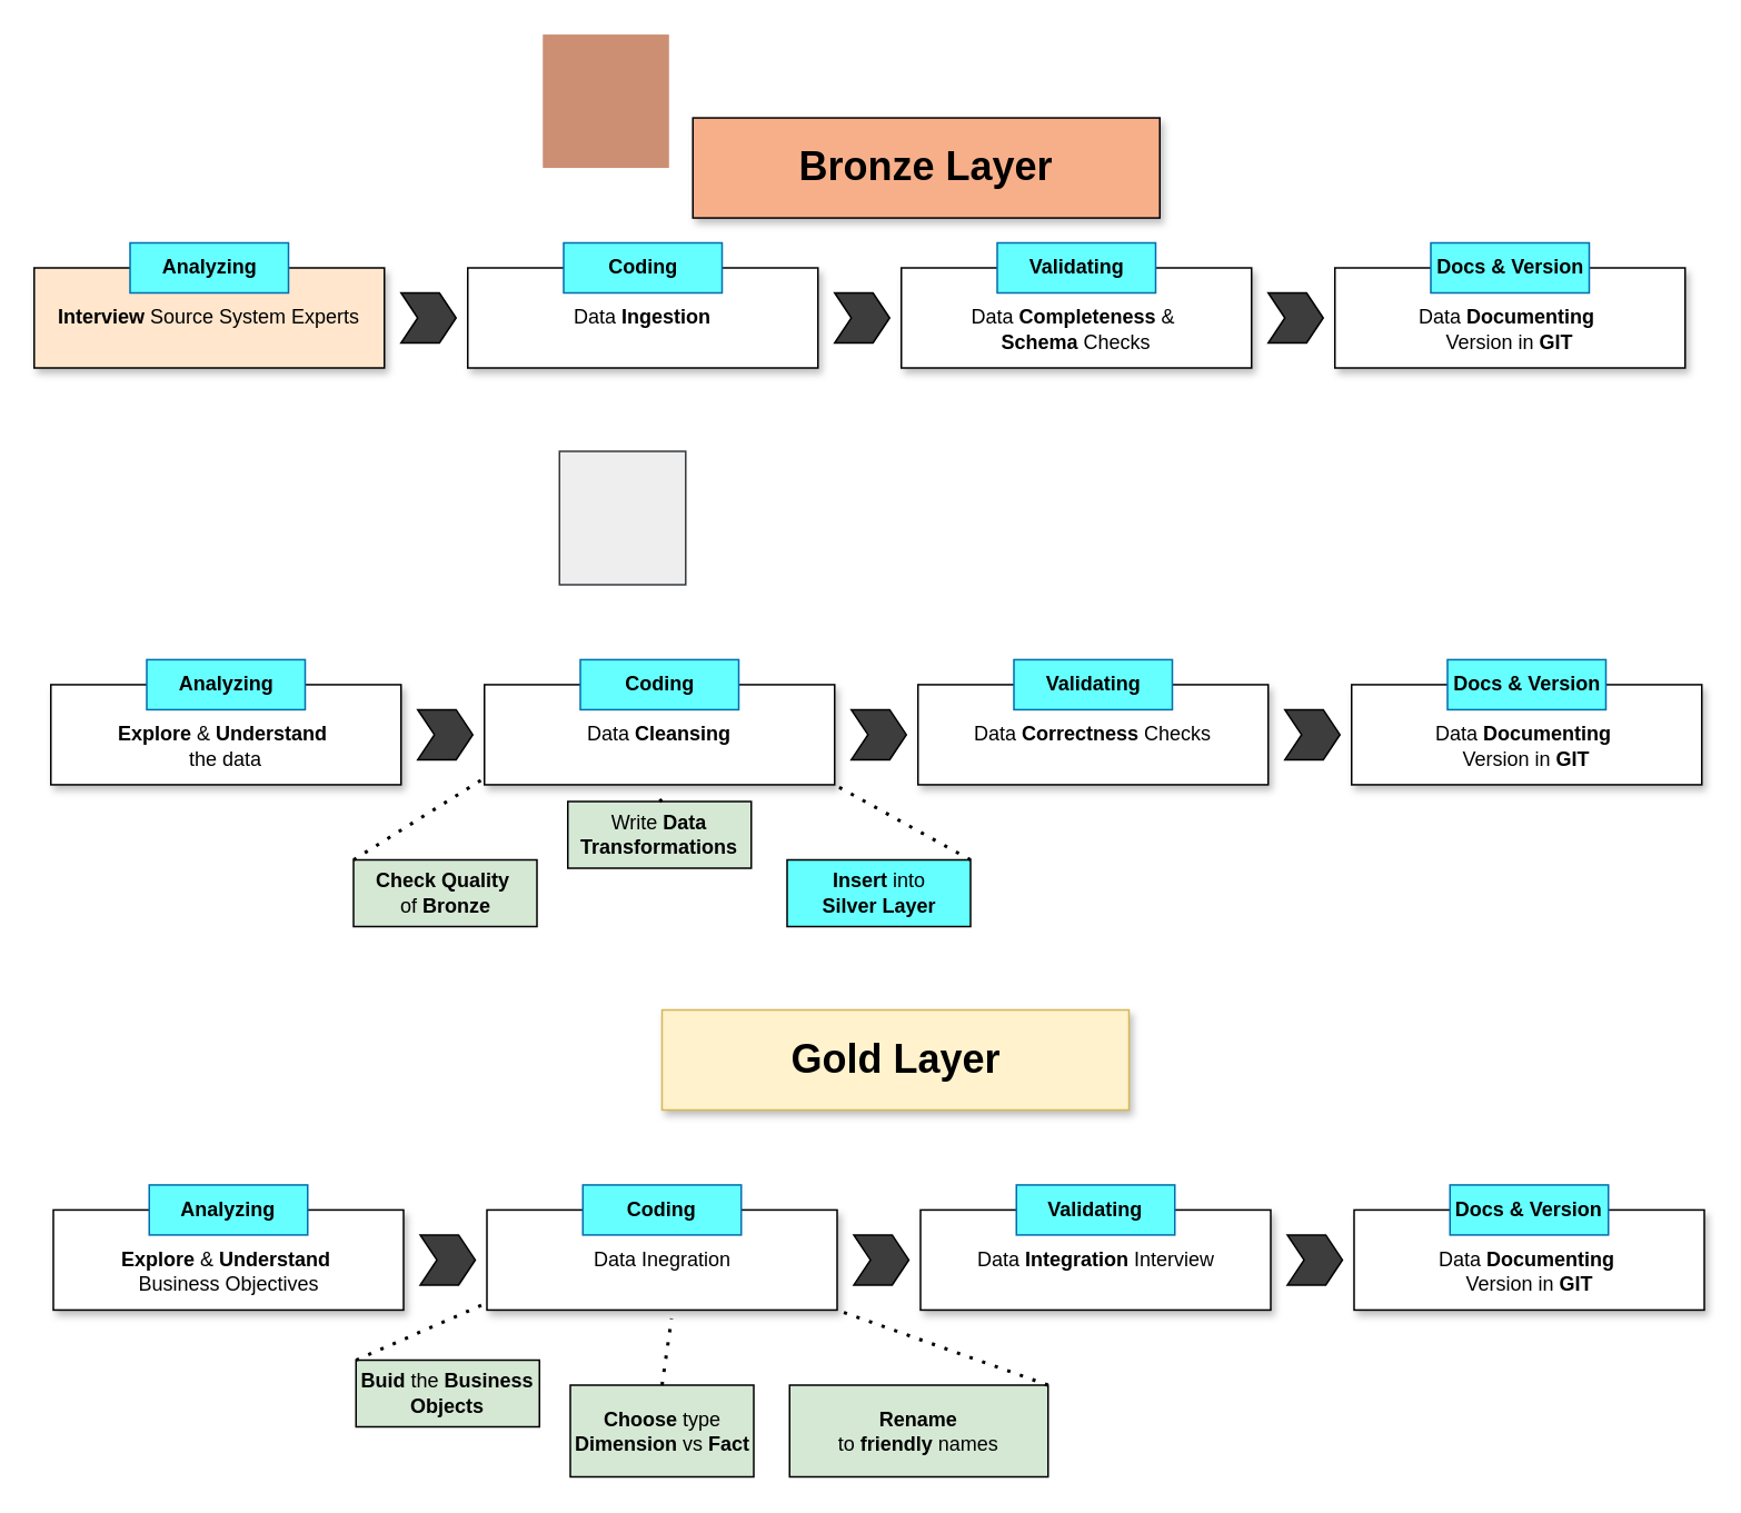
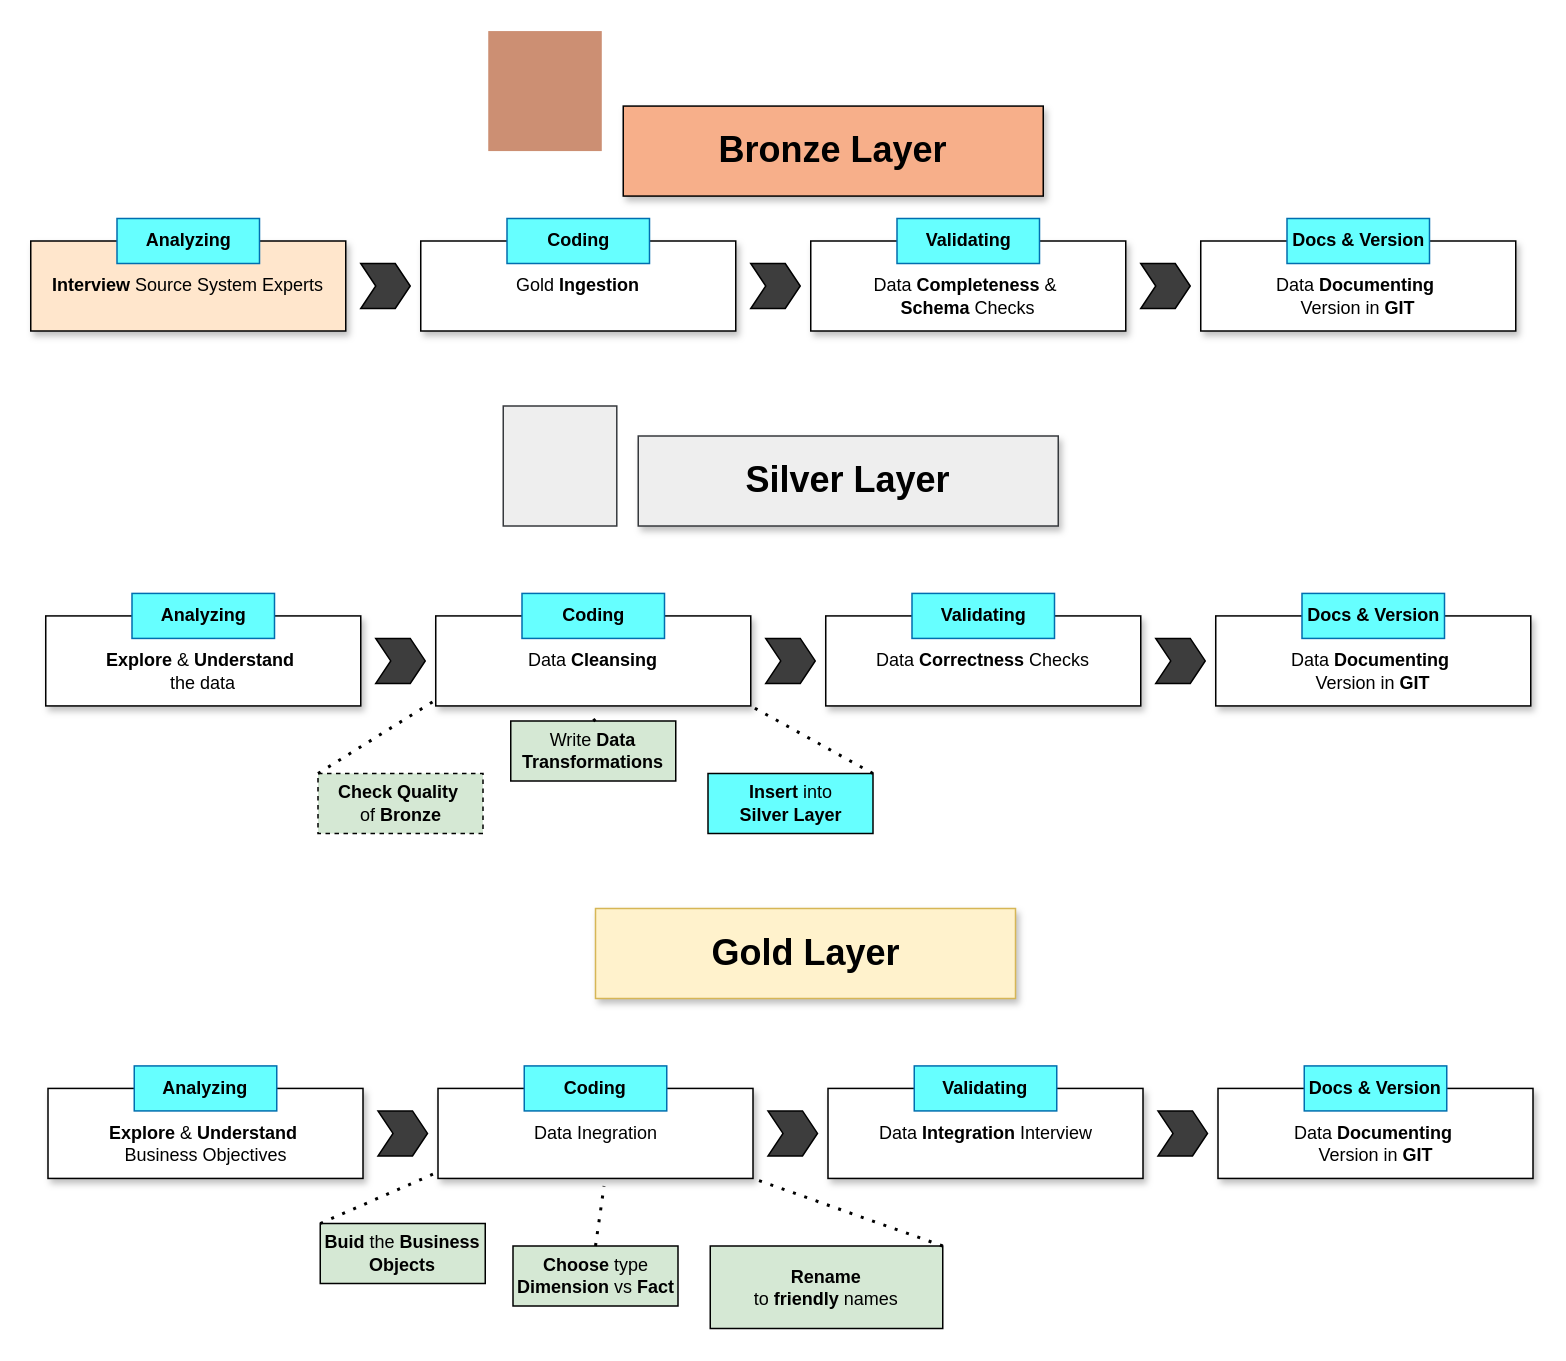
  <mxCell id="0" />
  <mxCell id="1" parent="0" />
  <mxCell id="2" value="" style="points=[];aspect=fixed;html=1;align=center;shadow=0;dashed=0;fillColor=#CC8F73;strokeColor=none;shape=mxgraph.alibaba_cloud.multi-mode_database_lindorm;" parent="1" vertex="1"><mxGeometry x="325" y="20.05" width="75.69" height="80" as="geometry" /></mxCell>
  <mxCell id="3" value="&lt;font style=&quot;font-size: 24px;&quot;&gt;&lt;b&gt;Bronze Layer&lt;/b&gt;&lt;/font&gt;" style="rounded=0;whiteSpace=wrap;html=1;fillColor=#F7AF8A;strokeColor=#000000;shadow=1;" parent="1" vertex="1"><mxGeometry x="415" y="70.05" width="280" height="60" as="geometry" /></mxCell>
  <mxCell id="4" value="&lt;b&gt;Interview &lt;/b&gt;Source System Experts" style="rounded=0;whiteSpace=wrap;html=1;shadow=1;fillColor=#ffe6cc;" parent="1" vertex="1"><mxGeometry x="20" y="160" width="210" height="60" as="geometry" /></mxCell>
  <mxCell id="5" value="&lt;font style=&quot;color: rgb(0, 0, 0);&quot;&gt;&lt;b&gt;Analyzing&lt;/b&gt;&lt;/font&gt;" style="rounded=0;whiteSpace=wrap;html=1;fillColor=#66FFFF;strokeColor=#006EAF;fontColor=#ffffff;" parent="1" vertex="1"><mxGeometry x="77.5" y="145" width="95" height="30" as="geometry" /></mxCell>
- <mxCell id="6" value="Data &lt;b&gt;Ingestion&lt;/b&gt;" style="rounded=0;whiteSpace=wrap;html=1;shadow=1;" parent="1" vertex="1"><mxGeometry x="280" y="160" width="210" height="60" as="geometry" /></mxCell>
+ <mxCell id="6" value="Gold &lt;b&gt;Ingestion&lt;/b&gt;" style="rounded=0;whiteSpace=wrap;html=1;shadow=1;" parent="1" vertex="1"><mxGeometry x="280" y="160" width="210" height="60" as="geometry" /></mxCell>
  <mxCell id="7" value="&lt;font style=&quot;color: rgb(0, 0, 0);&quot;&gt;&lt;b&gt;Coding&lt;/b&gt;&lt;/font&gt;" style="rounded=0;whiteSpace=wrap;html=1;fillColor=#66FFFF;strokeColor=#006EAF;fontColor=#ffffff;" parent="1" vertex="1"><mxGeometry x="337.5" y="145" width="95" height="30" as="geometry" /></mxCell>
  <mxCell id="8" value="&lt;div&gt;&lt;br&gt;&lt;/div&gt;Data &lt;b&gt;Completeness &lt;/b&gt;&amp;amp;&amp;nbsp;&lt;div&gt;&lt;b&gt;Schema &lt;/b&gt;Checks&lt;/div&gt;" style="rounded=0;whiteSpace=wrap;html=1;shadow=1;" parent="1" vertex="1"><mxGeometry x="540" y="160" width="210" height="60" as="geometry" /></mxCell>
  <mxCell id="9" value="&lt;b&gt;&lt;font style=&quot;color: rgb(0, 0, 0);&quot;&gt;Validating&lt;/font&gt;&lt;/b&gt;" style="rounded=0;whiteSpace=wrap;html=1;fillColor=#66FFFF;strokeColor=#006EAF;fontColor=#ffffff;" parent="1" vertex="1"><mxGeometry x="597.5" y="145" width="95" height="30" as="geometry" /></mxCell>
  <mxCell id="10" value="&lt;div&gt;&lt;br&gt;&lt;/div&gt;Data &lt;b&gt;Documenting&amp;nbsp;&lt;/b&gt;&lt;div&gt;Version in &lt;b&gt;GIT&lt;/b&gt;&lt;/div&gt;" style="rounded=0;whiteSpace=wrap;html=1;shadow=1;" parent="1" vertex="1"><mxGeometry x="800" y="160" width="210" height="60" as="geometry" /></mxCell>
  <mxCell id="11" value="" style="html=1;shadow=0;dashed=0;align=center;verticalAlign=middle;shape=mxgraph.arrows2.arrow;dy=0;dx=10;notch=10;fillColor=#3D3D3D;" parent="1" vertex="1"><mxGeometry x="240" y="175" width="33" height="30" as="geometry" /></mxCell>
  <mxCell id="12" value="" style="html=1;shadow=0;dashed=0;align=center;verticalAlign=middle;shape=mxgraph.arrows2.arrow;dy=0;dx=10;notch=10;fillColor=#3D3D3D;" parent="1" vertex="1"><mxGeometry x="500" y="175" width="33" height="30" as="geometry" /></mxCell>
  <mxCell id="13" value="" style="html=1;shadow=0;dashed=0;align=center;verticalAlign=middle;shape=mxgraph.arrows2.arrow;dy=0;dx=10;notch=10;fillColor=#3D3D3D;" parent="1" vertex="1"><mxGeometry x="760" y="175" width="33" height="30" as="geometry" /></mxCell>
  <mxCell id="14" value="&lt;b&gt;&lt;font style=&quot;color: rgb(0, 0, 0);&quot;&gt;Docs &amp;amp; Version&lt;/font&gt;&lt;/b&gt;" style="rounded=0;whiteSpace=wrap;html=1;fillColor=#66FFFF;strokeColor=#006EAF;fontColor=#ffffff;" parent="1" vertex="1"><mxGeometry x="857.5" y="145" width="95" height="30" as="geometry" /></mxCell>
  <mxCell id="15" value="" style="points=[];aspect=fixed;html=1;align=center;shadow=0;dashed=0;fillColor=#eeeeee;strokeColor=#36393d;shape=mxgraph.alibaba_cloud.multi-mode_database_lindorm;" parent="1" vertex="1"><mxGeometry x="335" y="270" width="75.69" height="80" as="geometry" /></mxCell>
+ <mxCell id="16" value="&lt;font style=&quot;font-size: 24px;&quot;&gt;&lt;b&gt;Silver Layer&lt;/b&gt;&lt;/font&gt;" style="rounded=0;whiteSpace=wrap;html=1;fillColor=#eeeeee;strokeColor=#36393d;shadow=1;" parent="1" vertex="1"><mxGeometry x="425" y="290" width="280" height="60" as="geometry" /></mxCell>
  <mxCell id="17" value="&lt;div&gt;&lt;br&gt;&lt;/div&gt;&lt;b&gt;Explore &lt;/b&gt;&amp;amp; &lt;b&gt;Understand&amp;nbsp;&lt;/b&gt;&lt;div&gt;the data&lt;/div&gt;" style="rounded=0;whiteSpace=wrap;html=1;shadow=1;" parent="1" vertex="1"><mxGeometry x="30" y="409.95" width="210" height="60" as="geometry" /></mxCell>
  <mxCell id="18" value="&lt;font style=&quot;color: rgb(0, 0, 0);&quot;&gt;&lt;b&gt;Analyzing&lt;/b&gt;&lt;/font&gt;" style="rounded=0;whiteSpace=wrap;html=1;fillColor=#66FFFF;strokeColor=#006EAF;fontColor=#ffffff;" parent="1" vertex="1"><mxGeometry x="87.5" y="394.95" width="95" height="30" as="geometry" /></mxCell>
  <mxCell id="19" value="Data &lt;b&gt;Cleansing&lt;/b&gt;" style="rounded=0;whiteSpace=wrap;html=1;shadow=1;" parent="1" vertex="1"><mxGeometry x="290" y="409.95" width="210" height="60" as="geometry" /></mxCell>
  <mxCell id="20" value="&lt;font style=&quot;color: rgb(0, 0, 0);&quot;&gt;&lt;b&gt;Coding&lt;/b&gt;&lt;/font&gt;" style="rounded=0;whiteSpace=wrap;html=1;fillColor=#66FFFF;strokeColor=#006EAF;fontColor=#ffffff;" parent="1" vertex="1"><mxGeometry x="347.5" y="394.95" width="95" height="30" as="geometry" /></mxCell>
  <mxCell id="21" value="&lt;div&gt;Data &lt;b&gt;Correctness &lt;/b&gt;Checks&lt;/div&gt;" style="rounded=0;whiteSpace=wrap;html=1;shadow=1;" parent="1" vertex="1"><mxGeometry x="550" y="409.95" width="210" height="60" as="geometry" /></mxCell>
  <mxCell id="22" value="&lt;b&gt;&lt;font style=&quot;color: rgb(0, 0, 0);&quot;&gt;Validating&lt;/font&gt;&lt;/b&gt;" style="rounded=0;whiteSpace=wrap;html=1;fillColor=#66FFFF;strokeColor=#006EAF;fontColor=#ffffff;" parent="1" vertex="1"><mxGeometry x="607.5" y="394.95" width="95" height="30" as="geometry" /></mxCell>
  <mxCell id="23" value="&lt;div&gt;&lt;br&gt;&lt;/div&gt;Data &lt;b&gt;Documenting&amp;nbsp;&lt;/b&gt;&lt;div&gt;Version in &lt;b&gt;GIT&lt;/b&gt;&lt;/div&gt;" style="rounded=0;whiteSpace=wrap;html=1;shadow=1;" parent="1" vertex="1"><mxGeometry x="810" y="409.95" width="210" height="60" as="geometry" /></mxCell>
  <mxCell id="24" value="" style="html=1;shadow=0;dashed=0;align=center;verticalAlign=middle;shape=mxgraph.arrows2.arrow;dy=0;dx=10;notch=10;fillColor=#3D3D3D;" parent="1" vertex="1"><mxGeometry x="250" y="424.95" width="33" height="30" as="geometry" /></mxCell>
  <mxCell id="25" value="" style="html=1;shadow=0;dashed=0;align=center;verticalAlign=middle;shape=mxgraph.arrows2.arrow;dy=0;dx=10;notch=10;fillColor=#3D3D3D;" parent="1" vertex="1"><mxGeometry x="510" y="424.95" width="33" height="30" as="geometry" /></mxCell>
  <mxCell id="26" value="" style="html=1;shadow=0;dashed=0;align=center;verticalAlign=middle;shape=mxgraph.arrows2.arrow;dy=0;dx=10;notch=10;fillColor=#3D3D3D;" parent="1" vertex="1"><mxGeometry x="770" y="424.95" width="33" height="30" as="geometry" /></mxCell>
  <mxCell id="27" value="&lt;b&gt;&lt;font style=&quot;color: rgb(0, 0, 0);&quot;&gt;Docs &amp;amp; Version&lt;/font&gt;&lt;/b&gt;" style="rounded=0;whiteSpace=wrap;html=1;fillColor=#66FFFF;strokeColor=#006EAF;fontColor=#ffffff;" parent="1" vertex="1"><mxGeometry x="867.5" y="394.95" width="95" height="30" as="geometry" /></mxCell>
- <mxCell id="28" value="&lt;b&gt;Check Quality&amp;nbsp;&lt;/b&gt;&lt;div&gt;of &lt;b&gt;Bronze&lt;/b&gt;&lt;/div&gt;" style="rounded=0;whiteSpace=wrap;html=1;fillColor=#d5e8d4;strokeColor=#000000;" parent="1" vertex="1"><mxGeometry x="211.5" y="515" width="110" height="40" as="geometry" /></mxCell>
+ <mxCell id="28" value="&lt;b&gt;Check Quality&amp;nbsp;&lt;/b&gt;&lt;div&gt;of &lt;b&gt;Bronze&lt;/b&gt;&lt;/div&gt;" style="rounded=0;whiteSpace=wrap;html=1;fillColor=#d5e8d4;strokeColor=#000000;dashed=1;" parent="1" vertex="1"><mxGeometry x="211.5" y="515" width="110" height="40" as="geometry" /></mxCell>
  <mxCell id="29" value="Write &lt;b&gt;Data&lt;/b&gt;&lt;div&gt;&lt;b&gt;Transformations&lt;/b&gt;&lt;/div&gt;" style="rounded=0;whiteSpace=wrap;html=1;fillColor=#d5e8d4;strokeColor=#000000;" parent="1" vertex="1"><mxGeometry x="340" y="480" width="110" height="40" as="geometry" /></mxCell>
  <mxCell id="30" value="&lt;b&gt;Insert &lt;/b&gt;into&lt;div&gt;&lt;b&gt;Silver Layer&lt;/b&gt;&lt;/div&gt;" style="rounded=0;whiteSpace=wrap;html=1;fillColor=#66ffff;strokeColor=#000000;" parent="1" vertex="1"><mxGeometry x="471.5" y="515" width="110" height="40" as="geometry" /></mxCell>
  <mxCell id="31" value="" style="endArrow=none;dashed=1;html=1;dashPattern=1 3;strokeWidth=2;rounded=0;exitX=0;exitY=0;exitDx=0;exitDy=0;" parent="1" source="28" edge="1"><mxGeometry width="50" height="50" relative="1" as="geometry"><mxPoint x="241.5" y="515" as="sourcePoint" /><mxPoint x="291.5" y="465" as="targetPoint" /></mxGeometry></mxCell>
  <mxCell id="32" value="" style="endArrow=none;dashed=1;html=1;dashPattern=1 3;strokeWidth=2;rounded=0;fontStyle=1;exitX=1;exitY=0;exitDx=0;exitDy=0;" parent="1" source="30" edge="1"><mxGeometry width="50" height="50" relative="1" as="geometry"><mxPoint x="450" y="519.95" as="sourcePoint" /><mxPoint x="500" y="469.95" as="targetPoint" /><Array as="points" /></mxGeometry></mxCell>
  <mxCell id="33" value="" style="endArrow=none;dashed=1;html=1;dashPattern=1 3;strokeWidth=2;rounded=0;exitX=0.5;exitY=0;exitDx=0;exitDy=0;" parent="1" source="29" edge="1"><mxGeometry width="50" height="50" relative="1" as="geometry"><mxPoint x="350.69" y="525" as="sourcePoint" /><mxPoint x="400.69" y="475" as="targetPoint" /></mxGeometry></mxCell>
  <mxCell id="34" value="&lt;font style=&quot;font-size: 24px;&quot;&gt;&lt;b&gt;Gold Layer&lt;/b&gt;&lt;/font&gt;" style="rounded=0;whiteSpace=wrap;html=1;fillColor=#fff2cc;strokeColor=#d6b656;shadow=1;" vertex="1" parent="1"><mxGeometry x="396.5" y="605" width="280" height="60" as="geometry" /></mxCell>
  <mxCell id="35" value="&lt;div&gt;&lt;br&gt;&lt;/div&gt;&lt;b&gt;Explore &lt;/b&gt;&amp;amp; &lt;b&gt;Understand&amp;nbsp;&lt;/b&gt;&lt;div&gt;Business Objectives&lt;/div&gt;" style="rounded=0;whiteSpace=wrap;html=1;shadow=1;" vertex="1" parent="1"><mxGeometry x="31.5" y="724.95" width="210" height="60" as="geometry" /></mxCell>
  <mxCell id="36" value="&lt;font style=&quot;color: rgb(0, 0, 0);&quot;&gt;&lt;b&gt;Analyzing&lt;/b&gt;&lt;/font&gt;" style="rounded=0;whiteSpace=wrap;html=1;fillColor=#66FFFF;strokeColor=#006EAF;fontColor=#ffffff;" vertex="1" parent="1"><mxGeometry x="89" y="709.95" width="95" height="30" as="geometry" /></mxCell>
  <mxCell id="37" value="Data Inegration" style="rounded=0;whiteSpace=wrap;html=1;shadow=1;" vertex="1" parent="1"><mxGeometry x="291.5" y="724.95" width="210" height="60" as="geometry" /></mxCell>
  <mxCell id="38" value="&lt;font style=&quot;color: rgb(0, 0, 0);&quot;&gt;&lt;b&gt;Coding&lt;/b&gt;&lt;/font&gt;" style="rounded=0;whiteSpace=wrap;html=1;fillColor=#66FFFF;strokeColor=#006EAF;fontColor=#ffffff;" vertex="1" parent="1"><mxGeometry x="349" y="709.95" width="95" height="30" as="geometry" /></mxCell>
  <mxCell id="39" value="&lt;div&gt;Data &lt;b&gt;Integration&amp;nbsp;&lt;/b&gt;Interview&lt;/div&gt;" style="rounded=0;whiteSpace=wrap;html=1;shadow=1;" vertex="1" parent="1"><mxGeometry x="551.5" y="724.95" width="210" height="60" as="geometry" /></mxCell>
  <mxCell id="40" value="&lt;b&gt;&lt;font style=&quot;color: rgb(0, 0, 0);&quot;&gt;Validating&lt;/font&gt;&lt;/b&gt;" style="rounded=0;whiteSpace=wrap;html=1;fillColor=#66FFFF;strokeColor=#006EAF;fontColor=#ffffff;" vertex="1" parent="1"><mxGeometry x="609" y="709.95" width="95" height="30" as="geometry" /></mxCell>
  <mxCell id="41" value="&lt;div&gt;&lt;br&gt;&lt;/div&gt;Data &lt;b&gt;Documenting&amp;nbsp;&lt;/b&gt;&lt;div&gt;Version in &lt;b&gt;GIT&lt;/b&gt;&lt;/div&gt;" style="rounded=0;whiteSpace=wrap;html=1;shadow=1;" vertex="1" parent="1"><mxGeometry x="811.5" y="724.95" width="210" height="60" as="geometry" /></mxCell>
  <mxCell id="42" value="" style="html=1;shadow=0;dashed=0;align=center;verticalAlign=middle;shape=mxgraph.arrows2.arrow;dy=0;dx=10;notch=10;fillColor=#3D3D3D;" vertex="1" parent="1"><mxGeometry x="251.5" y="739.95" width="33" height="30" as="geometry" /></mxCell>
  <mxCell id="43" value="" style="html=1;shadow=0;dashed=0;align=center;verticalAlign=middle;shape=mxgraph.arrows2.arrow;dy=0;dx=10;notch=10;fillColor=#3D3D3D;" vertex="1" parent="1"><mxGeometry x="511.5" y="739.95" width="33" height="30" as="geometry" /></mxCell>
  <mxCell id="44" value="" style="html=1;shadow=0;dashed=0;align=center;verticalAlign=middle;shape=mxgraph.arrows2.arrow;dy=0;dx=10;notch=10;fillColor=#3D3D3D;" vertex="1" parent="1"><mxGeometry x="771.5" y="739.95" width="33" height="30" as="geometry" /></mxCell>
  <mxCell id="45" value="&lt;b&gt;&lt;font style=&quot;color: rgb(0, 0, 0);&quot;&gt;Docs &amp;amp; Version&lt;/font&gt;&lt;/b&gt;" style="rounded=0;whiteSpace=wrap;html=1;fillColor=#66FFFF;strokeColor=#006EAF;fontColor=#ffffff;" vertex="1" parent="1"><mxGeometry x="869" y="709.95" width="95" height="30" as="geometry" /></mxCell>
  <mxCell id="46" value="&lt;b&gt;Buid &lt;/b&gt;the &lt;b&gt;Business Objects&lt;/b&gt;" style="rounded=0;whiteSpace=wrap;html=1;fillColor=#d5e8d4;strokeColor=#000000;" vertex="1" parent="1"><mxGeometry x="213" y="815" width="110" height="40" as="geometry" /></mxCell>
- <mxCell id="47" value="&lt;b&gt;Choose &lt;/b&gt;type &lt;b&gt;Dimension &lt;/b&gt;vs &lt;b&gt;Fact&lt;/b&gt;" style="rounded=0;whiteSpace=wrap;html=1;fillColor=#d5e8d4;strokeColor=#000000;" vertex="1" parent="1"><mxGeometry x="341.5" y="830" width="110" height="55" as="geometry" /></mxCell>
+ <mxCell id="47" value="&lt;b&gt;Choose &lt;/b&gt;type &lt;b&gt;Dimension &lt;/b&gt;vs &lt;b&gt;Fact&lt;/b&gt;" style="rounded=0;whiteSpace=wrap;html=1;fillColor=#d5e8d4;strokeColor=#000000;" vertex="1" parent="1"><mxGeometry x="341.5" y="830" width="110" height="40" as="geometry" /></mxCell>
  <mxCell id="48" value="&lt;b&gt;Rename&lt;/b&gt;&lt;div&gt;&lt;b&gt;&lt;/b&gt;to &lt;b&gt;friendly &lt;/b&gt;names&lt;/div&gt;" style="rounded=0;whiteSpace=wrap;html=1;fillColor=#d5e8d4;strokeColor=#000000;" vertex="1" parent="1"><mxGeometry x="473" y="830" width="155" height="55" as="geometry" /></mxCell>
  <mxCell id="49" value="" style="endArrow=none;dashed=1;html=1;dashPattern=1 3;strokeWidth=2;rounded=0;exitX=0;exitY=0;exitDx=0;exitDy=0;" edge="1" parent="1" source="46"><mxGeometry width="50" height="50" relative="1" as="geometry"><mxPoint x="243" y="830" as="sourcePoint" /><mxPoint x="293" y="780" as="targetPoint" /></mxGeometry></mxCell>
  <mxCell id="50" value="" style="endArrow=none;dashed=1;html=1;dashPattern=1 3;strokeWidth=2;rounded=0;fontStyle=1;exitX=1;exitY=0;exitDx=0;exitDy=0;" edge="1" parent="1" source="48"><mxGeometry width="50" height="50" relative="1" as="geometry"><mxPoint x="451.5" y="834.95" as="sourcePoint" /><mxPoint x="501.5" y="784.95" as="targetPoint" /><Array as="points" /></mxGeometry></mxCell>
  <mxCell id="51" value="" style="endArrow=none;dashed=1;html=1;dashPattern=1 3;strokeWidth=2;rounded=0;exitX=0.5;exitY=0;exitDx=0;exitDy=0;" edge="1" parent="1" source="47"><mxGeometry width="50" height="50" relative="1" as="geometry"><mxPoint x="352.19" y="840" as="sourcePoint" /><mxPoint x="402.19" y="790" as="targetPoint" /></mxGeometry></mxCell>
